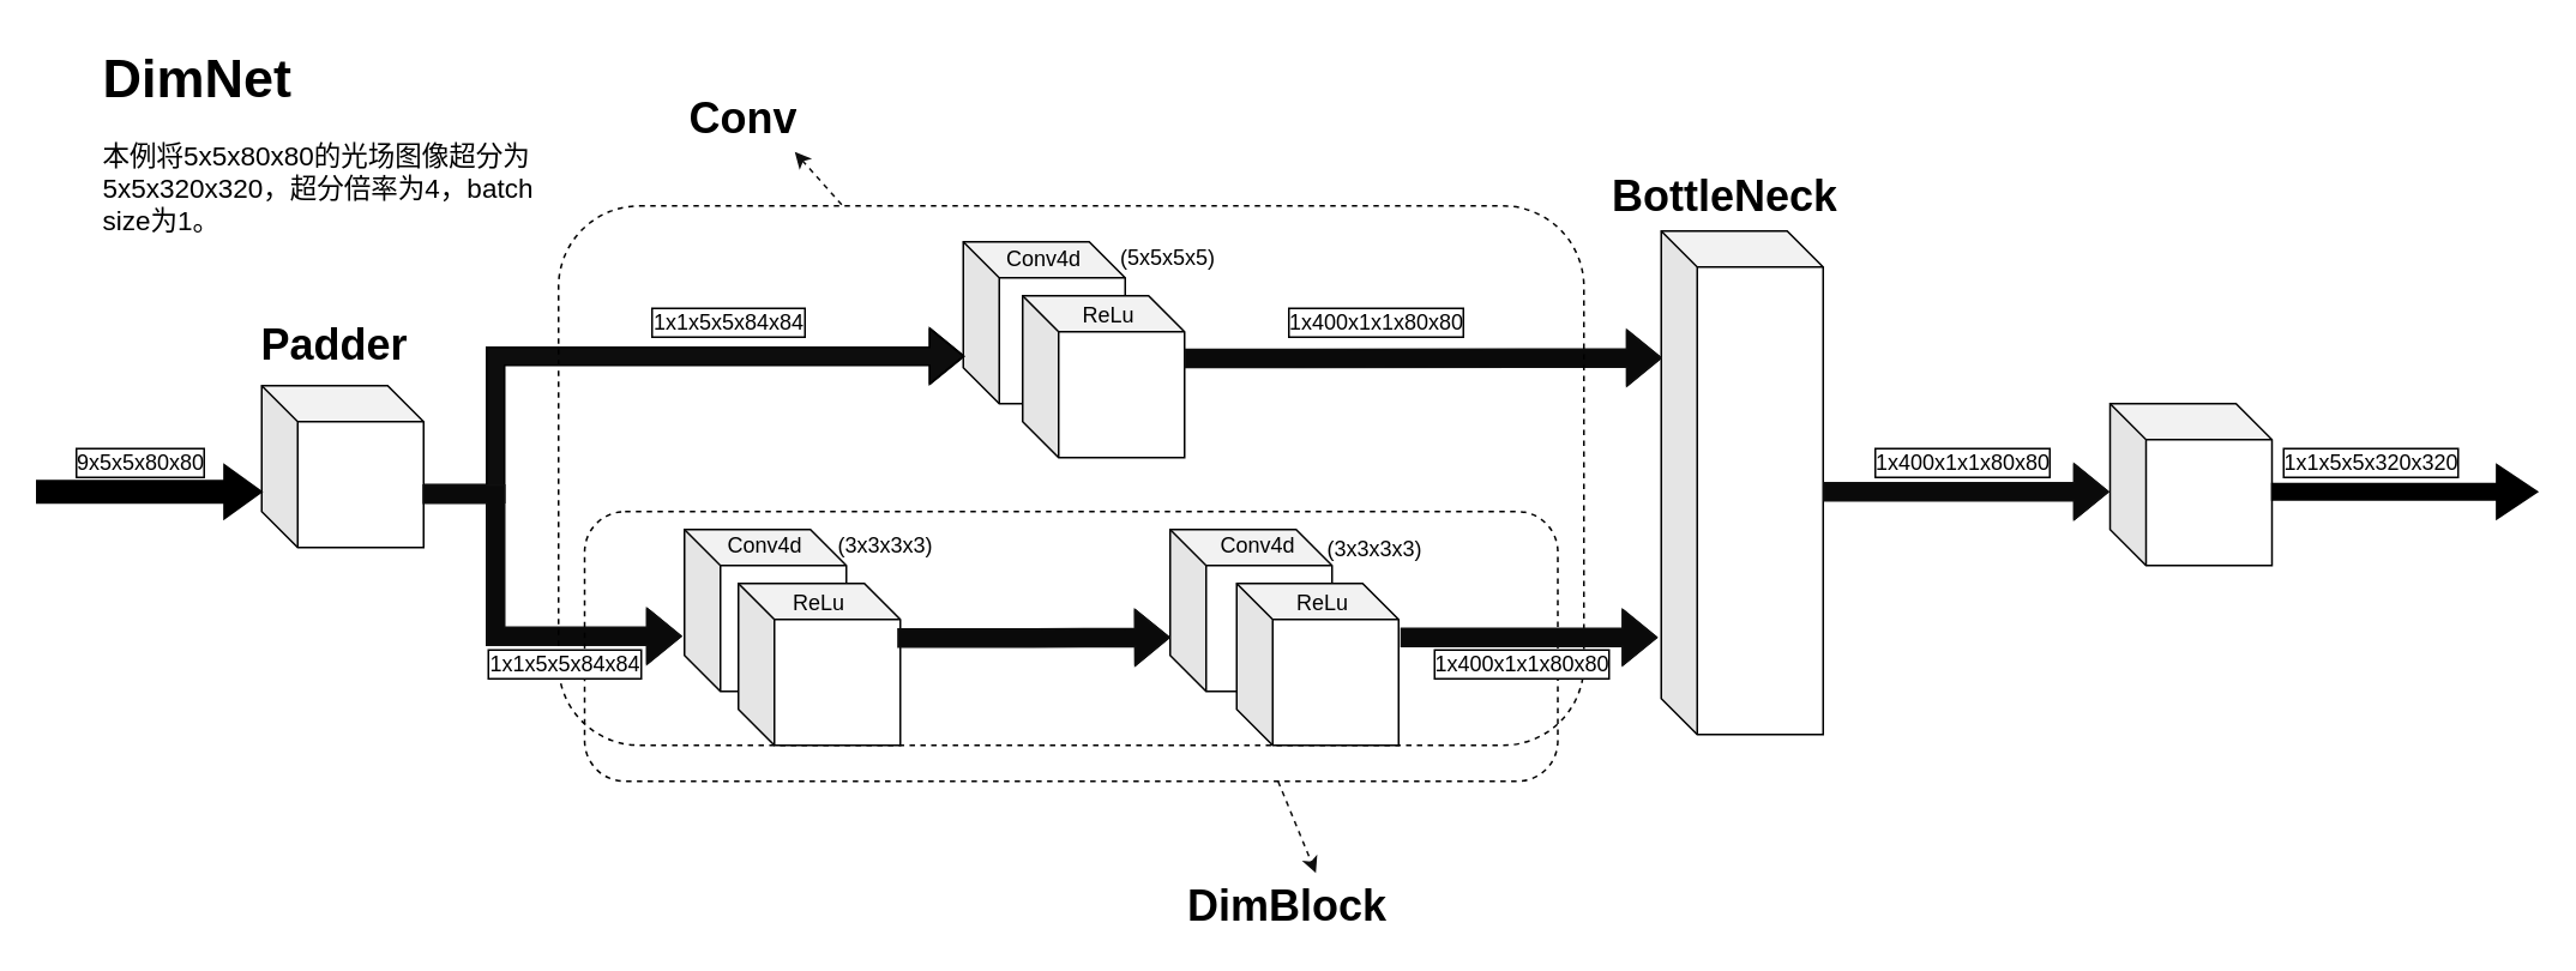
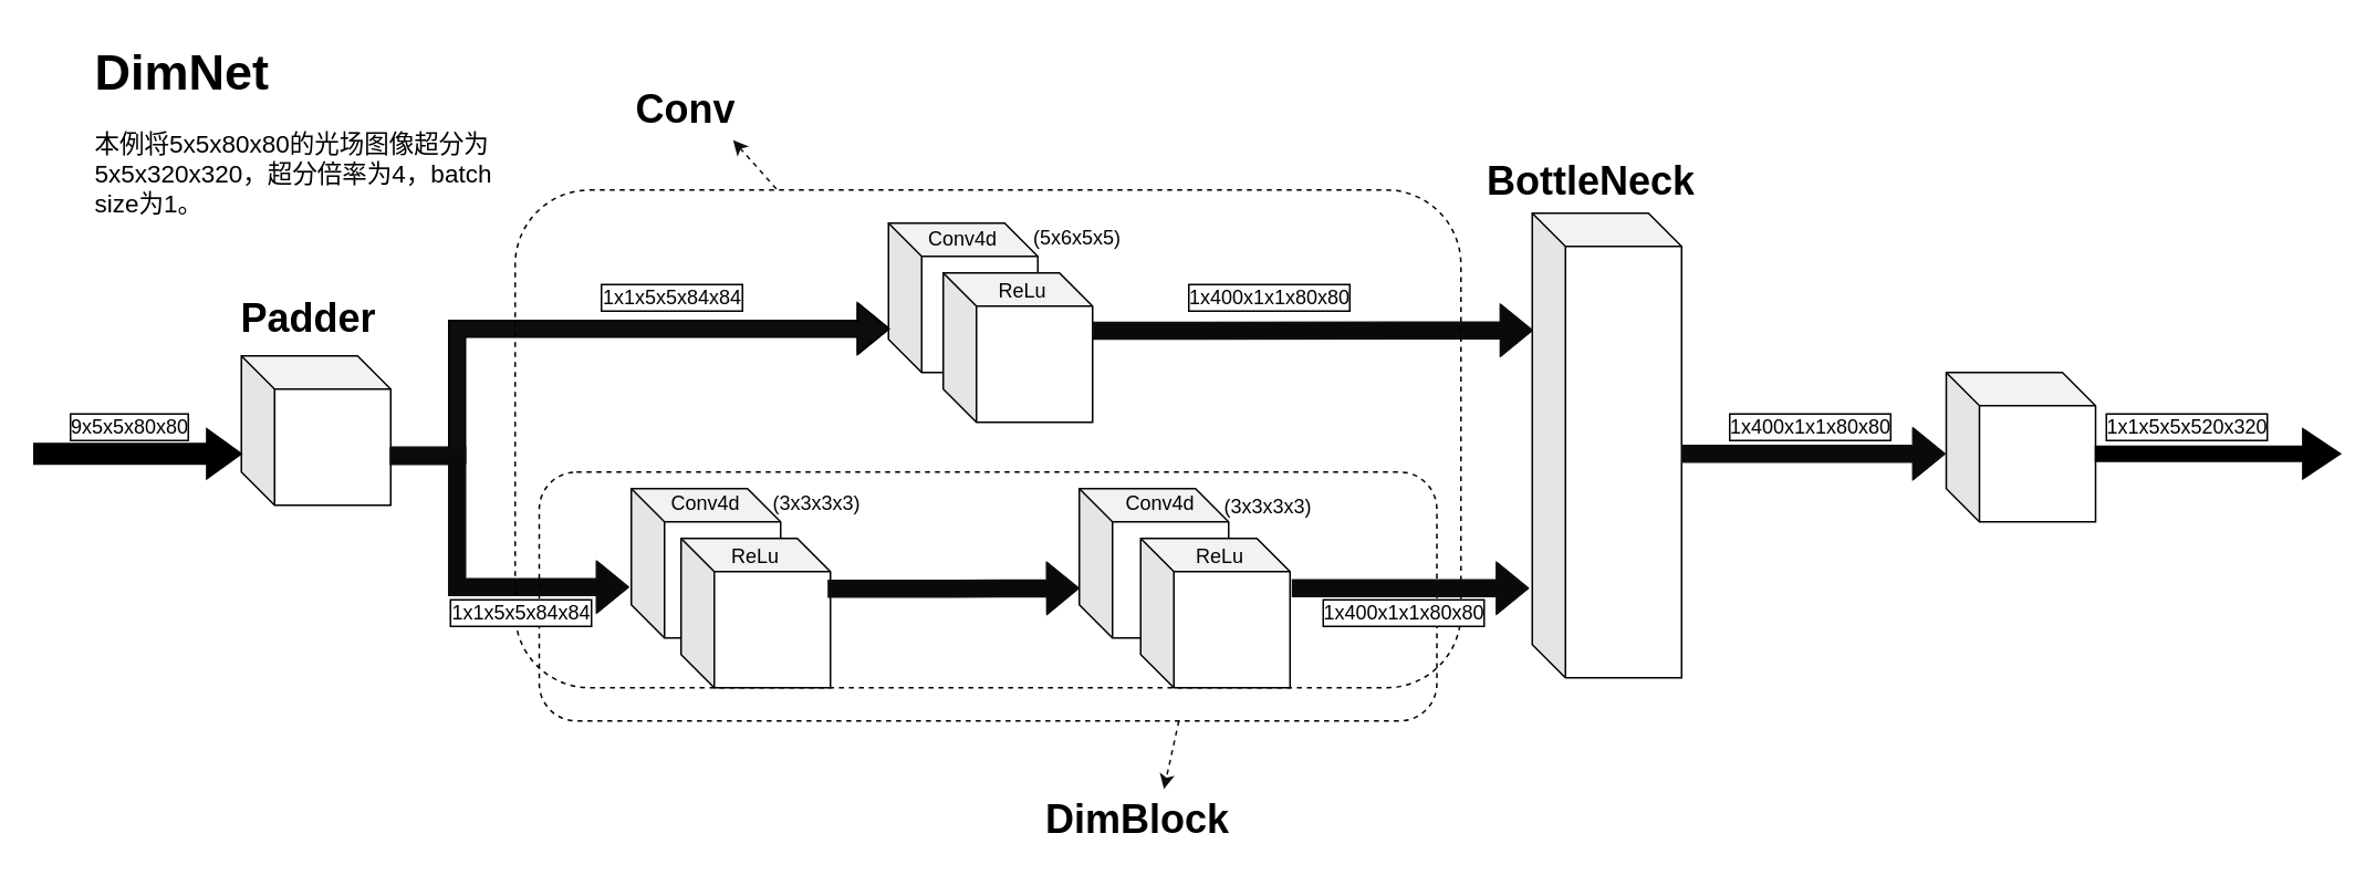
  <mxCell id="0" style=";html=1;" />
  <mxCell id="1" style=";html=1;" parent="0" />
  <mxCell id="2" value="&lt;h1&gt;&lt;font style=&quot;font-size: 30px&quot;&gt;DimNet&lt;/font&gt;&lt;/h1&gt;&lt;p&gt;&lt;font style=&quot;font-size: 15px&quot;&gt;本例将5x5x80x80的光场图像超分为5x5x320x320，超分倍率为4，batch size为1。&lt;/font&gt;&lt;/p&gt;" style="text;html=1;strokeColor=none;fillColor=none;spacing=5;spacingTop=-20;whiteSpace=wrap;overflow=hidden;rounded=0;labelBackgroundColor=none;labelBorderColor=none;fontColor=default;" parent="1" vertex="1"><mxGeometry x="52" y="20" width="250" height="140" as="geometry" /></mxCell>
  <mxCell id="3" value="" style="shape=cube;whiteSpace=wrap;html=1;boundedLbl=1;backgroundOutline=1;darkOpacity=0.05;darkOpacity2=0.1;size=20;" parent="1" vertex="1"><mxGeometry x="145" y="214" width="90" height="90" as="geometry" /></mxCell>
  <mxCell id="4" value="" style="shape=cube;whiteSpace=wrap;html=1;boundedLbl=1;backgroundOutline=1;darkOpacity=0.05;darkOpacity2=0.1;size=20;" parent="1" vertex="1"><mxGeometry x="535" y="134" width="90" height="90" as="geometry" /></mxCell>
  <mxCell id="5" value="" style="shape=cube;whiteSpace=wrap;html=1;boundedLbl=1;backgroundOutline=1;darkOpacity=0.05;darkOpacity2=0.1;size=20;" parent="1" vertex="1"><mxGeometry x="568" y="164" width="90" height="90" as="geometry" /></mxCell>
  <mxCell id="6" value="" style="shape=cube;whiteSpace=wrap;html=1;boundedLbl=1;backgroundOutline=1;darkOpacity=0.05;darkOpacity2=0.1;size=20;" parent="1" vertex="1"><mxGeometry x="380" y="294" width="90" height="90" as="geometry" /></mxCell>
  <mxCell id="7" value="" style="shape=cube;whiteSpace=wrap;html=1;boundedLbl=1;backgroundOutline=1;darkOpacity=0.05;darkOpacity2=0.1;size=20;" parent="1" vertex="1"><mxGeometry x="410" y="324" width="90" height="90" as="geometry" /></mxCell>
  <mxCell id="8" value="" style="shape=cube;whiteSpace=wrap;html=1;boundedLbl=1;backgroundOutline=1;darkOpacity=0.05;darkOpacity2=0.1;size=20;" parent="1" vertex="1"><mxGeometry x="650" y="294" width="90" height="90" as="geometry" /></mxCell>
  <mxCell id="9" value="" style="shape=cube;whiteSpace=wrap;html=1;boundedLbl=1;backgroundOutline=1;darkOpacity=0.05;darkOpacity2=0.1;size=20;" parent="1" vertex="1"><mxGeometry x="687" y="324" width="90" height="90" as="geometry" /></mxCell>
  <mxCell id="10" value="" style="shape=cube;whiteSpace=wrap;html=1;boundedLbl=1;backgroundOutline=1;darkOpacity=0.05;darkOpacity2=0.1;size=20;" parent="1" vertex="1"><mxGeometry x="923" y="128" width="90" height="280" as="geometry" /></mxCell>
  <mxCell id="11" value="" style="shape=cube;whiteSpace=wrap;html=1;boundedLbl=1;backgroundOutline=1;darkOpacity=0.05;darkOpacity2=0.1;size=20;" parent="1" vertex="1"><mxGeometry x="1172.5" y="224" width="90" height="90" as="geometry" /></mxCell>
  <mxCell id="12" value="" style="edgeStyle=elbowEdgeStyle;elbow=horizontal;endArrow=classic;html=1;rounded=0;shadow=0;shape=flexArrow;strokeColor=#000000;fillColor=#0D0D0D;entryX=0.009;entryY=0.707;entryDx=0;entryDy=0;entryPerimeter=0;" parent="1" target="4" edge="1"><mxGeometry width="50" height="50" relative="1" as="geometry"><mxPoint x="235" y="274" as="sourcePoint" /><mxPoint x="530" y="193" as="targetPoint" /><Array as="points"><mxPoint x="275" y="234" /></Array></mxGeometry></mxCell>
  <mxCell id="13" value="" style="edgeStyle=elbowEdgeStyle;elbow=horizontal;endArrow=classic;html=1;rounded=0;shadow=0;exitX=0.993;exitY=0.682;exitDx=0;exitDy=0;exitPerimeter=0;entryX=-0.015;entryY=0.659;entryDx=0;entryDy=0;entryPerimeter=0;shape=flexArrow;strokeColor=#0F0F0F;fillColor=#0A0A0A;" parent="1" target="6" edge="1"><mxGeometry width="50" height="50" relative="1" as="geometry"><mxPoint x="234.37" y="274.38" as="sourcePoint" /><mxPoint x="315" y="341.96" as="targetPoint" /><Array as="points"><mxPoint x="275" y="304" /></Array></mxGeometry></mxCell>
  <mxCell id="14" value="" style="edgeStyle=elbowEdgeStyle;elbow=horizontal;endArrow=classic;html=1;rounded=0;shadow=0;strokeColor=#0F0F0F;fillColor=#0A0A0A;shape=flexArrow;exitX=1;exitY=0.387;exitDx=0;exitDy=0;exitPerimeter=0;entryX=0.004;entryY=0.252;entryDx=0;entryDy=0;entryPerimeter=0;" parent="1" source="5" target="10" edge="1"><mxGeometry width="50" height="50" relative="1" as="geometry"><mxPoint x="640" y="244" as="sourcePoint" /><mxPoint x="790" y="235" as="targetPoint" /><Array as="points"><mxPoint x="720" y="194" /><mxPoint x="670" y="224" /><mxPoint x="730" y="224" /></Array></mxGeometry></mxCell>
  <mxCell id="15" value="" style="edgeStyle=elbowEdgeStyle;elbow=horizontal;endArrow=classic;html=1;rounded=0;shadow=0;strokeColor=#0F0F0F;fillColor=#0A0A0A;shape=flexArrow;exitX=0.981;exitY=0.337;exitDx=0;exitDy=0;exitPerimeter=0;" parent="1" source="7" edge="1"><mxGeometry width="50" height="50" relative="1" as="geometry"><mxPoint x="530" y="354" as="sourcePoint" /><mxPoint x="650" y="354" as="targetPoint" /></mxGeometry></mxCell>
  <mxCell id="16" value="" style="edgeStyle=elbowEdgeStyle;elbow=horizontal;endArrow=classic;html=1;rounded=0;shadow=0;strokeColor=#0F0F0F;fillColor=#0A0A0A;shape=flexArrow;" parent="1" edge="1"><mxGeometry width="50" height="50" relative="1" as="geometry"><mxPoint x="1013" y="273" as="sourcePoint" /><mxPoint x="1172" y="273" as="targetPoint" /></mxGeometry></mxCell>
  <mxCell id="17" value="" style="shape=singleArrow;whiteSpace=wrap;html=1;fillColor=#000000;arrowWidth=0.411;arrowSize=0.167;" parent="1" vertex="1"><mxGeometry x="20" y="258" width="125" height="30" as="geometry" /></mxCell>
  <mxCell id="18" value="" style="shape=singleArrow;whiteSpace=wrap;html=1;fillColor=#000000;arrowWidth=0.3;arrowSize=0.153;" parent="1" vertex="1"><mxGeometry x="1262.5" y="258" width="147.5" height="30" as="geometry" /></mxCell>
  <mxCell id="19" value="ReLu" style="text;html=1;strokeColor=none;fillColor=none;align=center;verticalAlign=middle;whiteSpace=wrap;rounded=0;shadow=0;" parent="1" vertex="1"><mxGeometry x="586" y="160" width="60" height="30" as="geometry" /></mxCell>
  <mxCell id="20" value="ReLu" style="text;html=1;strokeColor=none;fillColor=none;align=center;verticalAlign=middle;whiteSpace=wrap;rounded=0;shadow=0;" parent="1" vertex="1"><mxGeometry x="425" y="320" width="60" height="30" as="geometry" /></mxCell>
  <mxCell id="21" value="ReLu" style="text;html=1;strokeColor=none;fillColor=none;align=center;verticalAlign=middle;whiteSpace=wrap;rounded=0;shadow=0;" parent="1" vertex="1"><mxGeometry x="705" y="320" width="60" height="30" as="geometry" /></mxCell>
  <mxCell id="22" value="Conv4d" style="text;html=1;strokeColor=none;fillColor=none;align=center;verticalAlign=middle;whiteSpace=wrap;rounded=0;shadow=0;" parent="1" vertex="1"><mxGeometry x="395" y="288" width="60" height="30" as="geometry" /></mxCell>
  <mxCell id="23" value="Conv4d" style="text;html=1;strokeColor=none;fillColor=none;align=center;verticalAlign=middle;whiteSpace=wrap;rounded=0;shadow=0;" parent="1" vertex="1"><mxGeometry x="550" y="129" width="60" height="30" as="geometry" /></mxCell>
  <mxCell id="24" value="Conv4d" style="text;html=1;strokeColor=none;fillColor=none;align=center;verticalAlign=middle;whiteSpace=wrap;rounded=0;shadow=0;" parent="1" vertex="1"><mxGeometry x="669" y="288" width="60" height="30" as="geometry" /></mxCell>
  <mxCell id="25" value="&lt;h1&gt;Padder&lt;/h1&gt;" style="text;html=1;strokeColor=none;fillColor=none;spacing=5;spacingTop=-20;whiteSpace=wrap;overflow=hidden;rounded=0;shadow=0;" parent="1" vertex="1"><mxGeometry x="140" y="172" width="110" height="44" as="geometry" /></mxCell>
  <mxCell id="26" value="&lt;h1&gt;BottleNeck&lt;/h1&gt;" style="text;html=1;strokeColor=none;fillColor=none;spacing=5;spacingTop=-20;whiteSpace=wrap;overflow=hidden;rounded=0;shadow=0;" parent="1" vertex="1"><mxGeometry x="890.5" y="89" width="155" height="44" as="geometry" /></mxCell>
- <mxCell id="27" value="&lt;h1&gt;DimBlock&lt;/h1&gt;" style="text;html=1;strokeColor=none;fillColor=none;spacing=5;spacingTop=-20;whiteSpace=wrap;overflow=hidden;rounded=0;shadow=0;" parent="1" vertex="1"><mxGeometry x="655" y="484" width="125" height="44" as="geometry" /></mxCell>
+ <mxCell id="27" value="&lt;h1&gt;DimBlock&lt;/h1&gt;" style="text;html=1;strokeColor=none;fillColor=none;spacing=5;spacingTop=-20;whiteSpace=wrap;overflow=hidden;rounded=0;shadow=0;" parent="1" vertex="1"><mxGeometry x="625" y="474" width="125" height="44" as="geometry" /></mxCell>
  <mxCell id="28" value="" style="rounded=1;whiteSpace=wrap;html=1;shadow=0;strokeColor=#000000;fillColor=none;dashed=1;" parent="1" vertex="1"><mxGeometry x="324.5" y="284" width="541" height="150" as="geometry" /></mxCell>
  <mxCell id="29" value="" style="rounded=1;whiteSpace=wrap;html=1;shadow=0;strokeColor=#000000;fillColor=none;dashed=1;" parent="1" vertex="1"><mxGeometry x="310" y="114" width="570" height="300" as="geometry" /></mxCell>
  <mxCell id="30" value="" style="endArrow=classic;html=1;rounded=0;shadow=0;strokeColor=#0F0F0F;fillColor=#0A0A0A;entryX=0.608;entryY=0.023;entryDx=0;entryDy=0;entryPerimeter=0;dashed=1;" parent="1" target="27" edge="1"><mxGeometry width="50" height="50" relative="1" as="geometry"><mxPoint x="710" y="434" as="sourcePoint" /><mxPoint x="630" y="484" as="targetPoint" /></mxGeometry></mxCell>
  <mxCell id="31" value="&lt;h1&gt;Conv&lt;/h1&gt;" style="text;html=1;strokeColor=none;fillColor=none;spacing=5;spacingTop=-20;whiteSpace=wrap;overflow=hidden;rounded=0;shadow=0;" parent="1" vertex="1"><mxGeometry x="377.5" y="46" width="155" height="38" as="geometry" /></mxCell>
  <mxCell id="32" value="" style="endArrow=classic;html=1;rounded=0;shadow=0;dashed=1;strokeColor=#0F0F0F;fillColor=#0A0A0A;exitX=0.48;exitY=-0.002;exitDx=0;exitDy=0;exitPerimeter=0;" parent="1" edge="1"><mxGeometry width="50" height="50" relative="1" as="geometry"><mxPoint x="467.4" y="113.38" as="sourcePoint" /><mxPoint x="441.348" y="84" as="targetPoint" /></mxGeometry></mxCell>
  <mxCell id="33" value="9x5x5x80x80" style="text;html=1;strokeColor=none;fillColor=none;align=center;verticalAlign=middle;whiteSpace=wrap;rounded=0;shadow=0;dashed=1;labelBackgroundColor=default;labelBorderColor=default;fontColor=#000000;" parent="1" vertex="1"><mxGeometry x="33" y="242" width="90" height="30" as="geometry" /></mxCell>
  <mxCell id="34" value="1x1x5x5x84x84" style="text;html=1;strokeColor=none;fillColor=none;align=center;verticalAlign=middle;whiteSpace=wrap;rounded=0;shadow=0;dashed=1;labelBackgroundColor=default;labelBorderColor=default;fontColor=#000000;" parent="1" vertex="1"><mxGeometry x="360" y="164" width="90" height="30" as="geometry" /></mxCell>
  <mxCell id="35" value="1x400x1x1x80x80" style="text;html=1;strokeColor=none;fillColor=none;align=center;verticalAlign=middle;whiteSpace=wrap;rounded=0;shadow=0;dashed=1;labelBackgroundColor=default;labelBorderColor=default;fontColor=#000000;" parent="1" vertex="1"><mxGeometry x="720" y="164" width="90" height="30" as="geometry" /></mxCell>
  <mxCell id="36" value="1x1x5x5x84x84" style="text;html=1;strokeColor=none;fillColor=none;align=center;verticalAlign=middle;whiteSpace=wrap;rounded=0;shadow=0;dashed=1;labelBackgroundColor=default;labelBorderColor=default;fontColor=#000000;rotation=0;" parent="1" vertex="1"><mxGeometry x="269" y="354" width="90" height="30" as="geometry" /></mxCell>
  <mxCell id="37" value="" style="edgeStyle=elbowEdgeStyle;elbow=horizontal;endArrow=classic;html=1;rounded=0;shadow=0;strokeColor=#0F0F0F;fillColor=#0A0A0A;shape=flexArrow;" parent="1" edge="1"><mxGeometry width="50" height="50" relative="1" as="geometry"><mxPoint x="778" y="354" as="sourcePoint" /><mxPoint x="921" y="354" as="targetPoint" /><Array as="points"><mxPoint x="865" y="364" /></Array></mxGeometry></mxCell>
  <mxCell id="38" value="1x400x1x1x80x80" style="text;html=1;strokeColor=none;fillColor=none;align=center;verticalAlign=middle;whiteSpace=wrap;rounded=0;shadow=0;dashed=1;labelBackgroundColor=default;labelBorderColor=default;fontColor=#000000;" parent="1" vertex="1"><mxGeometry x="800.5" y="354" width="90" height="30" as="geometry" /></mxCell>
  <mxCell id="39" value="1x400x1x1x80x80" style="text;html=1;strokeColor=none;fillColor=none;align=center;verticalAlign=middle;whiteSpace=wrap;rounded=0;shadow=0;dashed=1;labelBackgroundColor=default;labelBorderColor=default;fontColor=#000000;" parent="1" vertex="1"><mxGeometry x="1045.5" y="242" width="90" height="30" as="geometry" /></mxCell>
- <mxCell id="40" value="1x1x5x5x320x320" style="text;html=1;strokeColor=none;fillColor=none;align=center;verticalAlign=middle;whiteSpace=wrap;rounded=0;shadow=0;dashed=1;labelBackgroundColor=default;labelBorderColor=default;fontColor=#000000;" parent="1" vertex="1"><mxGeometry x="1272.5" y="242" width="90" height="30" as="geometry" /></mxCell>
+ <mxCell id="40" value="1x1x5x5x520x320" style="text;html=1;strokeColor=none;fillColor=none;align=center;verticalAlign=middle;whiteSpace=wrap;rounded=0;shadow=0;dashed=1;labelBackgroundColor=default;labelBorderColor=default;fontColor=#000000;" parent="1" vertex="1"><mxGeometry x="1272.5" y="242" width="90" height="30" as="geometry" /></mxCell>
  <mxCell id="41" value="(3x3x3x3)" style="text;html=1;strokeColor=none;fillColor=none;align=center;verticalAlign=middle;whiteSpace=wrap;rounded=0;shadow=0;dashed=1;labelBackgroundColor=none;labelBorderColor=none;fontColor=#000000;" parent="1" vertex="1"><mxGeometry x="447" y="288" width="90" height="30" as="geometry" /></mxCell>
  <mxCell id="42" value="(3x3x3x3)" style="text;html=1;strokeColor=none;fillColor=none;align=center;verticalAlign=middle;whiteSpace=wrap;rounded=0;shadow=0;dashed=1;labelBackgroundColor=none;labelBorderColor=none;fontColor=#000000;" parent="1" vertex="1"><mxGeometry x="719" y="290" width="90" height="30" as="geometry" /></mxCell>
- <mxCell id="43" value="(5x5x5x5)" style="text;html=1;strokeColor=none;fillColor=none;align=center;verticalAlign=middle;whiteSpace=wrap;rounded=0;shadow=0;dashed=1;labelBackgroundColor=none;labelBorderColor=none;fontColor=#000000;" parent="1" vertex="1"><mxGeometry x="604" y="128" width="90" height="30" as="geometry" /></mxCell>
+ <mxCell id="43" value="(5x6x5x5)" style="text;html=1;strokeColor=none;fillColor=none;align=center;verticalAlign=middle;whiteSpace=wrap;rounded=0;shadow=0;dashed=1;labelBackgroundColor=none;labelBorderColor=none;fontColor=#000000;" parent="1" vertex="1"><mxGeometry x="604" y="128" width="90" height="30" as="geometry" /></mxCell>
